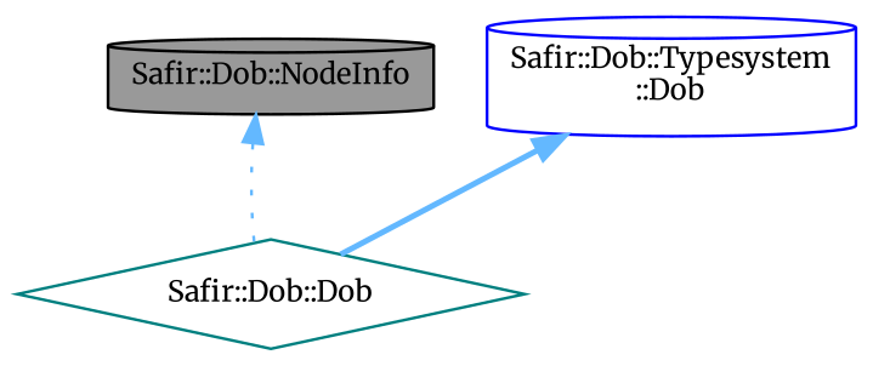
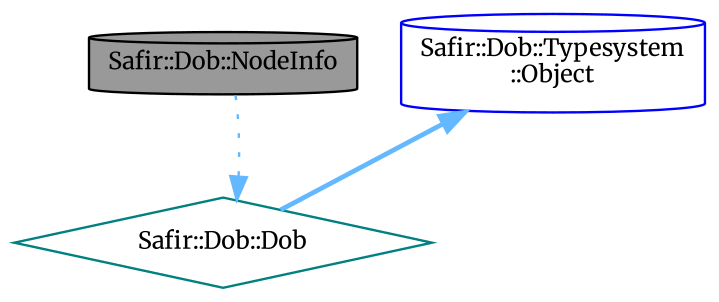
  digraph {
    fontname=Merriweather
    node [fillcolor=white fontname=Merriweather fontsize=10 shape=cylinder style=filled]
    edge [color=steelblue1 dir=back fontname=Merriweather fontsize=10 labelfontname=Helvetica labelfontsize=10]
    n1 [color=black fillcolor=grey60 fontcolor=black height=0.2 label="Safir::Dob::NodeInfo" width=0.4]
    n2 [color=teal height=0.2 label="Safir::Dob::Dob" shape=diamond width=0.4]
-   n3 [color=blue height=0.2 label="Safir::Dob::Typesystem\l::Dob" width=0.4]
-   n1 -> n2 [style=dotted]
+   n3 [color=blue height=0.2 label="Safir::Dob::Typesystem\l::Object" width=0.4]
+   n2 -> n1 [style=dotted]
    n3 -> n2 [style=bold]
  }
